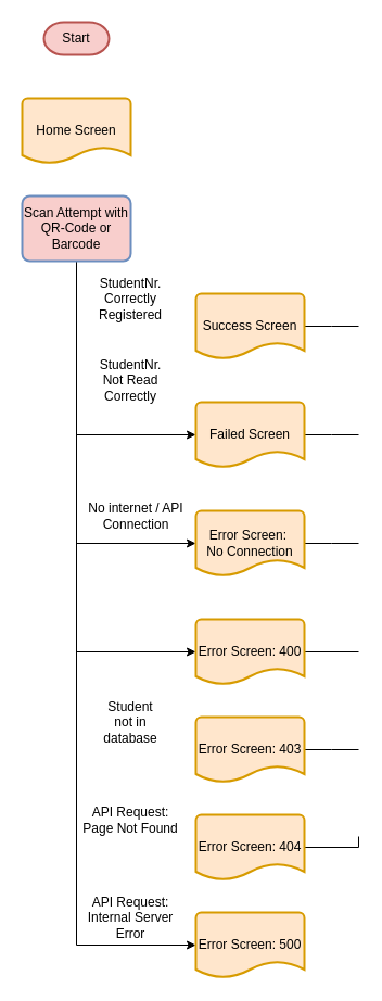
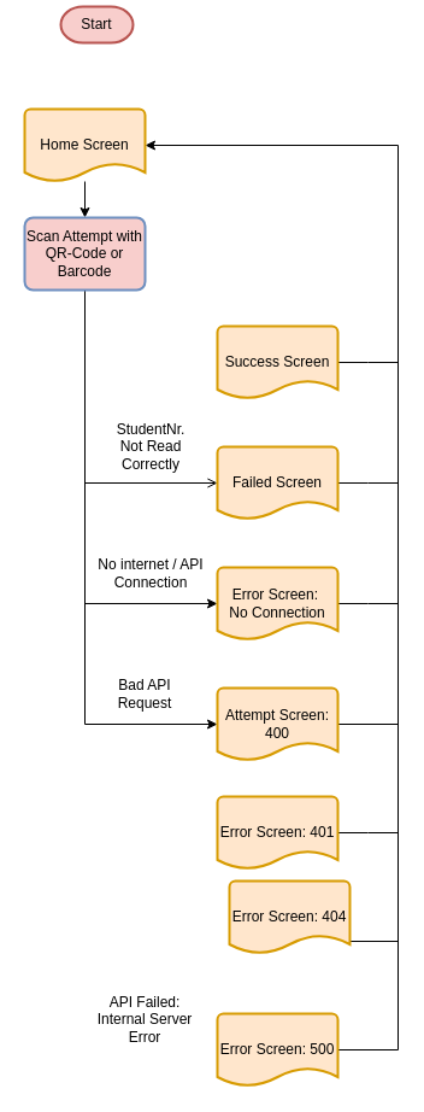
  <mxCell id="0" />
  <mxCell id="1" parent="0" />
  <mxCell id="2" style="edgeStyle=orthogonalEdgeStyle;rounded=0;orthogonalLoop=1;jettySize=auto;html=1;endArrow=classic;endFill=1;" parent="1" target="23" edge="1"><mxGeometry relative="1" as="geometry"><Array as="points"><mxPoint x="70" y="500" /></Array><mxPoint x="70" y="240" as="sourcePoint" /><mxPoint x="180" y="500" as="targetPoint" /></mxGeometry></mxCell>
+ <mxCell id="3" style="edgeStyle=orthogonalEdgeStyle;rounded=0;orthogonalLoop=1;jettySize=auto;html=1;endArrow=classic;endFill=1;" parent="1" source="21" target="20" edge="1"><mxGeometry relative="1" as="geometry"><mxPoint x="70" y="150" as="sourcePoint" /><mxPoint x="70" y="180" as="targetPoint" /><Array as="points" /></mxGeometry></mxCell>
+ <mxCell id="4" style="edgeStyle=orthogonalEdgeStyle;rounded=0;orthogonalLoop=1;jettySize=auto;html=1;endArrow=classic;endFill=1;" parent="1" source="27" target="21" edge="1"><mxGeometry relative="1" as="geometry"><Array as="points"><mxPoint x="330" y="870" /><mxPoint x="330" y="120" /></Array><mxPoint x="280" y="800" as="sourcePoint" /><mxPoint x="120" y="130" as="targetPoint" /></mxGeometry></mxCell>
  <mxCell id="5" style="edgeStyle=orthogonalEdgeStyle;rounded=0;orthogonalLoop=1;jettySize=auto;html=1;endArrow=none;endFill=0;" parent="1" source="22" edge="1"><mxGeometry relative="1" as="geometry"><mxPoint x="330" y="300" as="targetPoint" /><mxPoint x="280" y="300" as="sourcePoint" /></mxGeometry></mxCell>
  <mxCell id="6" style="edgeStyle=orthogonalEdgeStyle;rounded=0;orthogonalLoop=1;jettySize=auto;html=1;endArrow=none;endFill=0;" parent="1" source="24" edge="1"><mxGeometry relative="1" as="geometry"><mxPoint x="330" y="400" as="targetPoint" /><mxPoint x="280" y="400" as="sourcePoint" /></mxGeometry></mxCell>
  <mxCell id="7" style="edgeStyle=orthogonalEdgeStyle;rounded=0;orthogonalLoop=1;jettySize=auto;html=1;endArrow=classic;endFill=1;" parent="1" source="20" edge="1"><mxGeometry relative="1" as="geometry"><mxPoint x="70" y="250" as="sourcePoint" /><Array as="points"><mxPoint x="70" y="600" /></Array><mxPoint x="180" y="600" as="targetPoint" /></mxGeometry></mxCell>
- <mxCell id="8" style="edgeStyle=orthogonalEdgeStyle;rounded=0;orthogonalLoop=1;jettySize=auto;html=1;endArrow=classic;endFill=1;" parent="1" source="20" target="24" edge="1"><mxGeometry relative="1" as="geometry"><mxPoint x="70" y="250" as="sourcePoint" /><Array as="points"><mxPoint x="70" y="400" /></Array><mxPoint x="180" y="400" as="targetPoint" /></mxGeometry></mxCell>
- <mxCell id="9" style="edgeStyle=orthogonalEdgeStyle;rounded=0;orthogonalLoop=1;jettySize=auto;html=1;endArrow=classic;endFill=1;" parent="1" source="20" target="27" edge="1"><mxGeometry relative="1" as="geometry"><mxPoint x="70" y="250" as="sourcePoint" /><Array as="points"><mxPoint x="70" y="870" /></Array><mxPoint x="180" y="800" as="targetPoint" /></mxGeometry></mxCell>
- <mxCell id="10" value="StudentNr. Correctly Registered" style="text;html=1;strokeColor=none;fillColor=none;align=center;verticalAlign=middle;whiteSpace=wrap;rounded=0;" parent="1" vertex="1"><mxGeometry x="80" y="260" width="80" height="30" as="geometry" /></mxCell>
- <mxCell id="11" value="StudentNr. Not Read Correctly" style="text;html=1;strokeColor=none;fillColor=none;align=center;verticalAlign=middle;whiteSpace=wrap;rounded=0;" parent="1" vertex="1"><mxGeometry x="90" y="330" width="60" height="40" as="geometry" /></mxCell>
+ <mxCell id="8" style="edgeStyle=orthogonalEdgeStyle;rounded=0;orthogonalLoop=1;jettySize=auto;html=1;endArrow=open;endFill=1;" parent="1" source="20" target="24" edge="1"><mxGeometry relative="1" as="geometry"><mxPoint x="70" y="250" as="sourcePoint" /><Array as="points"><mxPoint x="70" y="400" /></Array><mxPoint x="180" y="400" as="targetPoint" /></mxGeometry></mxCell>
+ <mxCell id="11" value="StudentNr. Not Read Correctly" style="text;html=1;strokeColor=none;fillColor=none;align=center;verticalAlign=middle;whiteSpace=wrap;rounded=0;" parent="1" vertex="1"><mxGeometry x="95" y="350" width="60" height="40" as="geometry" /></mxCell>
  <mxCell id="12" style="edgeStyle=orthogonalEdgeStyle;rounded=0;orthogonalLoop=1;jettySize=auto;html=1;endArrow=none;endFill=0;" parent="1" edge="1"><mxGeometry relative="1" as="geometry"><mxPoint x="330" y="600" as="targetPoint" /><mxPoint x="280" y="600" as="sourcePoint" /></mxGeometry></mxCell>
+ <mxCell id="13" value="Bad API Request" style="text;html=1;strokeColor=none;fillColor=none;align=center;verticalAlign=middle;whiteSpace=wrap;rounded=0;" parent="1" vertex="1"><mxGeometry x="90" y="560" width="60" height="30" as="geometry" /></mxCell>
  <mxCell id="14" style="edgeStyle=orthogonalEdgeStyle;rounded=0;orthogonalLoop=1;jettySize=auto;html=1;endArrow=none;endFill=0;" parent="1" source="23" edge="1"><mxGeometry relative="1" as="geometry"><mxPoint x="330" y="500" as="targetPoint" /><mxPoint x="280" y="500" as="sourcePoint" /></mxGeometry></mxCell>
  <mxCell id="15" value="No internet / API Connection" style="text;html=1;strokeColor=none;fillColor=none;align=center;verticalAlign=middle;whiteSpace=wrap;rounded=0;" parent="1" vertex="1"><mxGeometry x="80" y="460" width="90" height="30" as="geometry" /></mxCell>
  <mxCell id="16" style="edgeStyle=orthogonalEdgeStyle;rounded=0;orthogonalLoop=1;jettySize=auto;html=1;endArrow=none;endFill=0;" parent="1" source="26" edge="1"><mxGeometry relative="1" as="geometry"><mxPoint x="330" y="770" as="targetPoint" /><mxPoint x="280" y="770" as="sourcePoint" /><Array as="points"><mxPoint x="330" y="780" /></Array></mxGeometry></mxCell>
- <mxCell id="17" value="API Request: Page Not Found" style="text;html=1;strokeColor=none;fillColor=none;align=center;verticalAlign=middle;whiteSpace=wrap;rounded=0;" parent="1" vertex="1"><mxGeometry x="75" y="740" width="90" height="30" as="geometry" /></mxCell>
- <mxCell id="18" value="API Request: Internal Server Error" style="text;html=1;strokeColor=none;fillColor=none;align=center;verticalAlign=middle;whiteSpace=wrap;rounded=0;" parent="1" vertex="1"><mxGeometry x="75" y="830" width="90" height="30" as="geometry" /></mxCell>
- <mxCell id="19" value="Start" style="strokeWidth=2;html=1;shape=mxgraph.flowchart.terminator;whiteSpace=wrap;fillColor=#f8cecc;strokeColor=#b85450;" parent="1" vertex="1"><mxGeometry x="40" y="20" width="60" height="30" as="geometry" /></mxCell>
+ <mxCell id="18" value="API Failed: Internal Server Error" style="text;html=1;strokeColor=none;fillColor=none;align=center;verticalAlign=middle;whiteSpace=wrap;rounded=0;" parent="1" vertex="1"><mxGeometry x="75" y="830" width="90" height="30" as="geometry" /></mxCell>
+ <mxCell id="19" value="Start" style="strokeWidth=2;html=1;shape=mxgraph.flowchart.terminator;whiteSpace=wrap;fillColor=#f8cecc;strokeColor=#b85450;" parent="1" vertex="1"><mxGeometry x="50" y="5" width="60" height="30" as="geometry" /></mxCell>
  <mxCell id="20" value="&lt;span&gt;Scan Attempt with QR-Code or Barcode&lt;/span&gt;" style="rounded=1;whiteSpace=wrap;html=1;absoluteArcSize=1;arcSize=14;strokeWidth=2;fillColor=#f8cecc;strokeColor=#6c8ebf;" parent="1" vertex="1"><mxGeometry x="20" y="180" width="100" height="60" as="geometry" /></mxCell>
  <mxCell id="21" value="&lt;span&gt;Home Screen&lt;/span&gt;" style="strokeWidth=2;html=1;shape=mxgraph.flowchart.document2;whiteSpace=wrap;size=0.25;fillColor=#ffe6cc;strokeColor=#d79b00;" parent="1" vertex="1"><mxGeometry x="20" y="90" width="100" height="60" as="geometry" /></mxCell>
  <mxCell id="22" value="Success Screen" style="strokeWidth=2;html=1;shape=mxgraph.flowchart.document2;whiteSpace=wrap;size=0.25;fillColor=#ffe6cc;strokeColor=#d79b00;" parent="1" vertex="1"><mxGeometry x="180" y="270" width="100" height="60" as="geometry" /></mxCell>
  <mxCell id="23" value="&lt;span&gt;Error Screen:&amp;nbsp;&lt;/span&gt;&lt;br&gt;&lt;span&gt;No Connection&lt;/span&gt;" style="strokeWidth=2;html=1;shape=mxgraph.flowchart.document2;whiteSpace=wrap;size=0.25;fillColor=#ffe6cc;strokeColor=#d79b00;" parent="1" vertex="1"><mxGeometry x="180" y="470" width="100" height="60" as="geometry" /></mxCell>
  <mxCell id="24" value="Failed Screen" style="strokeWidth=2;html=1;shape=mxgraph.flowchart.document2;whiteSpace=wrap;size=0.25;fillColor=#ffe6cc;strokeColor=#d79b00;" parent="1" vertex="1"><mxGeometry x="180" y="370" width="100" height="60" as="geometry" /></mxCell>
- <mxCell id="25" value="&lt;span&gt;Error Screen: 400&lt;/span&gt;" style="strokeWidth=2;html=1;shape=mxgraph.flowchart.document2;whiteSpace=wrap;size=0.25;fillColor=#ffe6cc;strokeColor=#d79b00;" parent="1" vertex="1"><mxGeometry x="180" y="570" width="100" height="60" as="geometry" /></mxCell>
- <mxCell id="26" value="&lt;span&gt;Error Screen: 404&lt;/span&gt;" style="strokeWidth=2;html=1;shape=mxgraph.flowchart.document2;whiteSpace=wrap;size=0.25;fillColor=#ffe6cc;strokeColor=#d79b00;" parent="1" vertex="1"><mxGeometry x="180" y="750" width="100" height="60" as="geometry" /></mxCell>
+ <mxCell id="25" value="&lt;span&gt;Attempt Screen: 400&lt;/span&gt;" style="strokeWidth=2;html=1;shape=mxgraph.flowchart.document2;whiteSpace=wrap;size=0.25;fillColor=#ffe6cc;strokeColor=#d79b00;" parent="1" vertex="1"><mxGeometry x="180" y="570" width="100" height="60" as="geometry" /></mxCell>
+ <mxCell id="26" value="&lt;span&gt;Error Screen: 404&lt;/span&gt;" style="strokeWidth=2;html=1;shape=mxgraph.flowchart.document2;whiteSpace=wrap;size=0.25;fillColor=#ffe6cc;strokeColor=#d79b00;" parent="1" vertex="1"><mxGeometry x="190" y="730" width="100" height="60" as="geometry" /></mxCell>
  <mxCell id="27" value="&lt;span&gt;Error Screen: 500&lt;/span&gt;" style="strokeWidth=2;html=1;shape=mxgraph.flowchart.document2;whiteSpace=wrap;size=0.25;fillColor=#ffe6cc;strokeColor=#d79b00;" parent="1" vertex="1"><mxGeometry x="180" y="840" width="100" height="60" as="geometry" /></mxCell>
- <mxCell id="28" value="Student not in database" style="text;html=1;strokeColor=none;fillColor=none;align=center;verticalAlign=middle;whiteSpace=wrap;rounded=0;" vertex="1" parent="1"><mxGeometry x="90" y="650" width="60" height="30" as="geometry" /></mxCell>
  <mxCell id="29" style="edgeStyle=orthogonalEdgeStyle;rounded=0;orthogonalLoop=1;jettySize=auto;html=1;endArrow=none;endFill=0;" edge="1" parent="1" source="30"><mxGeometry relative="1" as="geometry"><mxPoint x="330" y="690" as="targetPoint" /></mxGeometry></mxCell>
- <mxCell id="30" value="&lt;span&gt;Error Screen: 403&lt;/span&gt;" style="strokeWidth=2;html=1;shape=mxgraph.flowchart.document2;whiteSpace=wrap;size=0.25;fillColor=#ffe6cc;strokeColor=#d79b00;" vertex="1" parent="1"><mxGeometry x="180" y="660" width="100" height="60" as="geometry" /></mxCell>
+ <mxCell id="30" value="&lt;span&gt;Error Screen: 401&lt;/span&gt;" style="strokeWidth=2;html=1;shape=mxgraph.flowchart.document2;whiteSpace=wrap;size=0.25;fillColor=#ffe6cc;strokeColor=#d79b00;" vertex="1" parent="1"><mxGeometry x="180" y="660" width="100" height="60" as="geometry" /></mxCell>
